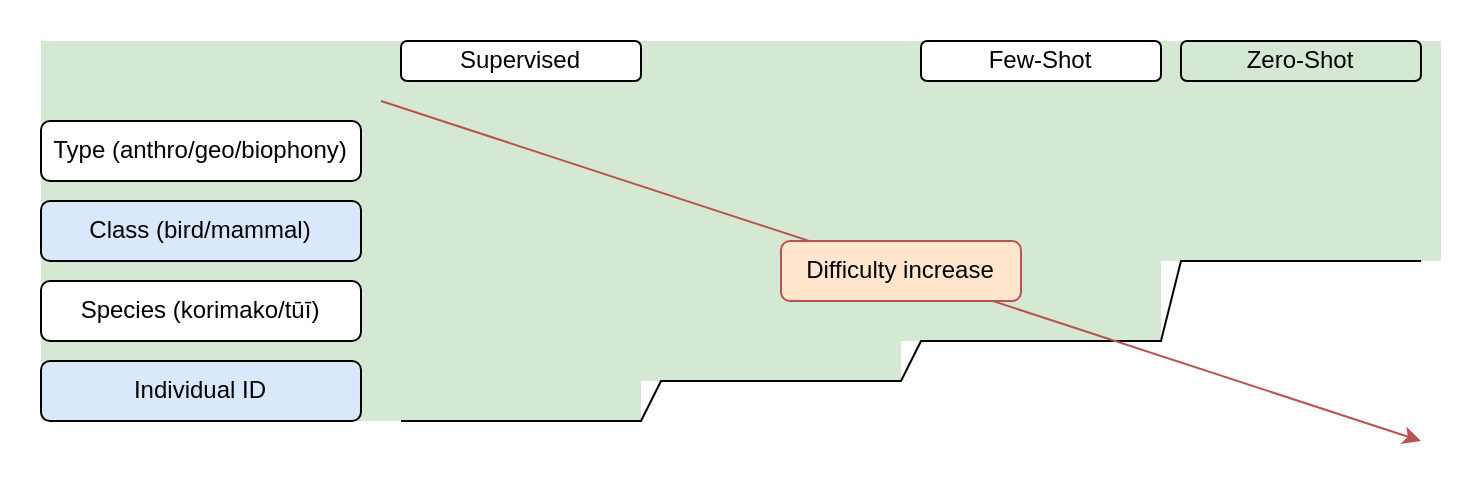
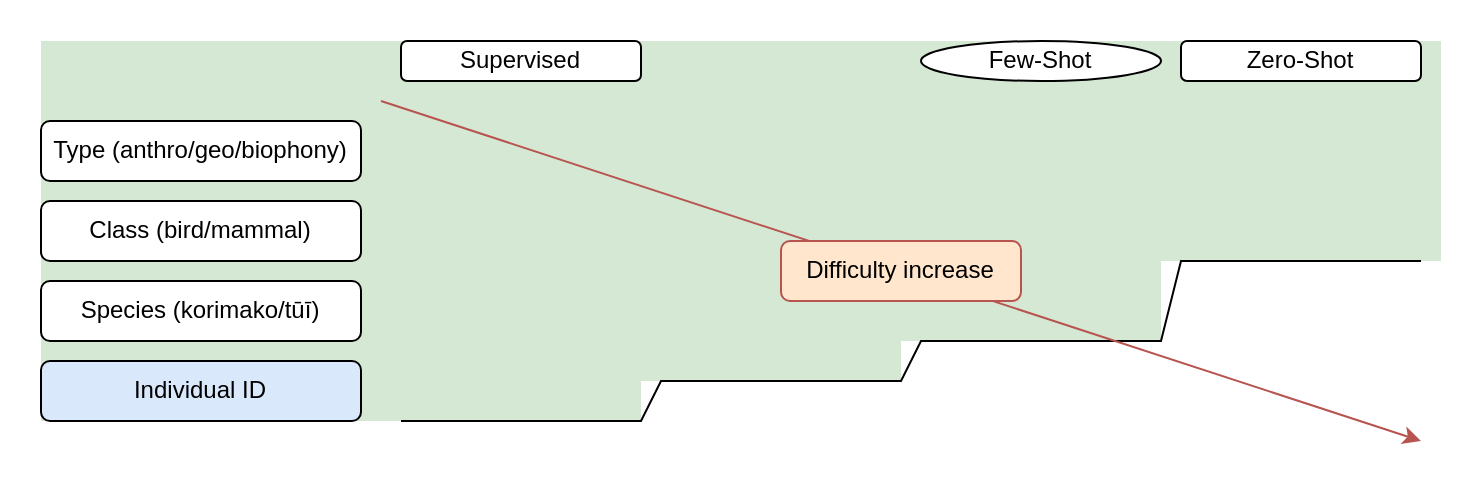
  <mxCell id="0" />
  <mxCell id="1" parent="0" />
  <mxCell id="2" value="" style="rounded=0;whiteSpace=wrap;html=1;fillColor=#d5e8d4;strokeColor=none;" vertex="1" parent="1"><mxGeometry x="20" y="20" width="300" height="190" as="geometry" /></mxCell>
  <mxCell id="3" value="" style="rounded=0;whiteSpace=wrap;html=1;fillColor=#d5e8d4;strokeColor=none;" vertex="1" parent="1"><mxGeometry x="320" y="20" width="130" height="170" as="geometry" /></mxCell>
  <mxCell id="4" value="" style="rounded=0;whiteSpace=wrap;html=1;fillColor=#d5e8d4;strokeColor=none;" vertex="1" parent="1"><mxGeometry x="450" y="20" width="130" height="150" as="geometry" /></mxCell>
  <mxCell id="5" value="" style="rounded=0;whiteSpace=wrap;html=1;fillColor=#d5e8d4;strokeColor=none;" vertex="1" parent="1"><mxGeometry x="580" y="20" width="140" height="110" as="geometry" /></mxCell>
  <mxCell id="6" value="" style="endArrow=none;html=1;rounded=0;" edge="1" parent="1"><mxGeometry width="50" height="50" relative="1" as="geometry"><mxPoint x="200" y="210" as="sourcePoint" /><mxPoint x="710" y="130" as="targetPoint" /><Array as="points"><mxPoint x="320" y="210" /><mxPoint x="330" y="190" /><mxPoint x="450" y="190" /><mxPoint x="460" y="170" /><mxPoint x="580" y="170" /><mxPoint x="590" y="130" /></Array></mxGeometry></mxCell>
  <mxCell id="7" value="Type (anthro/geo/biophony)" style="rounded=1;whiteSpace=wrap;html=1;rotation=0;" vertex="1" parent="1"><mxGeometry x="20" y="60" width="160" height="30" as="geometry" /></mxCell>
- <mxCell id="8" value="Class (bird/mammal)" style="rounded=1;whiteSpace=wrap;html=1;rotation=0;fillColor=#dae8fc;" vertex="1" parent="1"><mxGeometry x="20" y="100" width="160" height="30" as="geometry" /></mxCell>
+ <mxCell id="8" value="Class (bird/mammal)" style="rounded=1;whiteSpace=wrap;html=1;rotation=0;" vertex="1" parent="1"><mxGeometry x="20" y="100" width="160" height="30" as="geometry" /></mxCell>
  <mxCell id="9" value="Species (korimako/tūī)" style="rounded=1;whiteSpace=wrap;html=1;rotation=0;" vertex="1" parent="1"><mxGeometry x="20" y="140" width="160" height="30" as="geometry" /></mxCell>
  <mxCell id="10" value="Individual ID" style="rounded=1;whiteSpace=wrap;html=1;rotation=0;fillColor=#dae8fc;" vertex="1" parent="1"><mxGeometry x="20" y="180" width="160" height="30" as="geometry" /></mxCell>
- <mxCell id="11" value="Zero-Shot" style="rounded=1;whiteSpace=wrap;html=1;fillColor=#d5e8d4;" vertex="1" parent="1"><mxGeometry x="590" y="20" width="120" height="20" as="geometry" /></mxCell>
- <mxCell id="12" value="Few-Shot" style="rounded=1;whiteSpace=wrap;html=1;" vertex="1" parent="1"><mxGeometry x="460" y="20" width="120" height="20" as="geometry" /></mxCell>
+ <mxCell id="11" value="Zero-Shot" style="rounded=1;whiteSpace=wrap;html=1;" vertex="1" parent="1"><mxGeometry x="590" y="20" width="120" height="20" as="geometry" /></mxCell>
+ <mxCell id="12" value="Few-Shot" style="ellipse;whiteSpace=wrap;html=1;" vertex="1" parent="1"><mxGeometry x="460" y="20" width="120" height="20" as="geometry" /></mxCell>
  <mxCell id="13" value="Supervised" style="rounded=1;whiteSpace=wrap;html=1;" vertex="1" parent="1"><mxGeometry x="200" y="20" width="120" height="20" as="geometry" /></mxCell>
  <mxCell id="14" value="" style="endArrow=classic;html=1;rounded=0;fillColor=#f8cecc;strokeColor=#b85450;" edge="1" parent="1"><mxGeometry width="50" height="50" relative="1" as="geometry"><mxPoint x="190" y="50" as="sourcePoint" /><mxPoint x="710" y="220" as="targetPoint" /></mxGeometry></mxCell>
  <mxCell id="15" value="Difficulty increase" style="rounded=1;whiteSpace=wrap;html=1;fillColor=#ffe6cc;strokeColor=#b85450;" vertex="1" parent="1"><mxGeometry x="390" y="120" width="120" height="30" as="geometry" /></mxCell>
